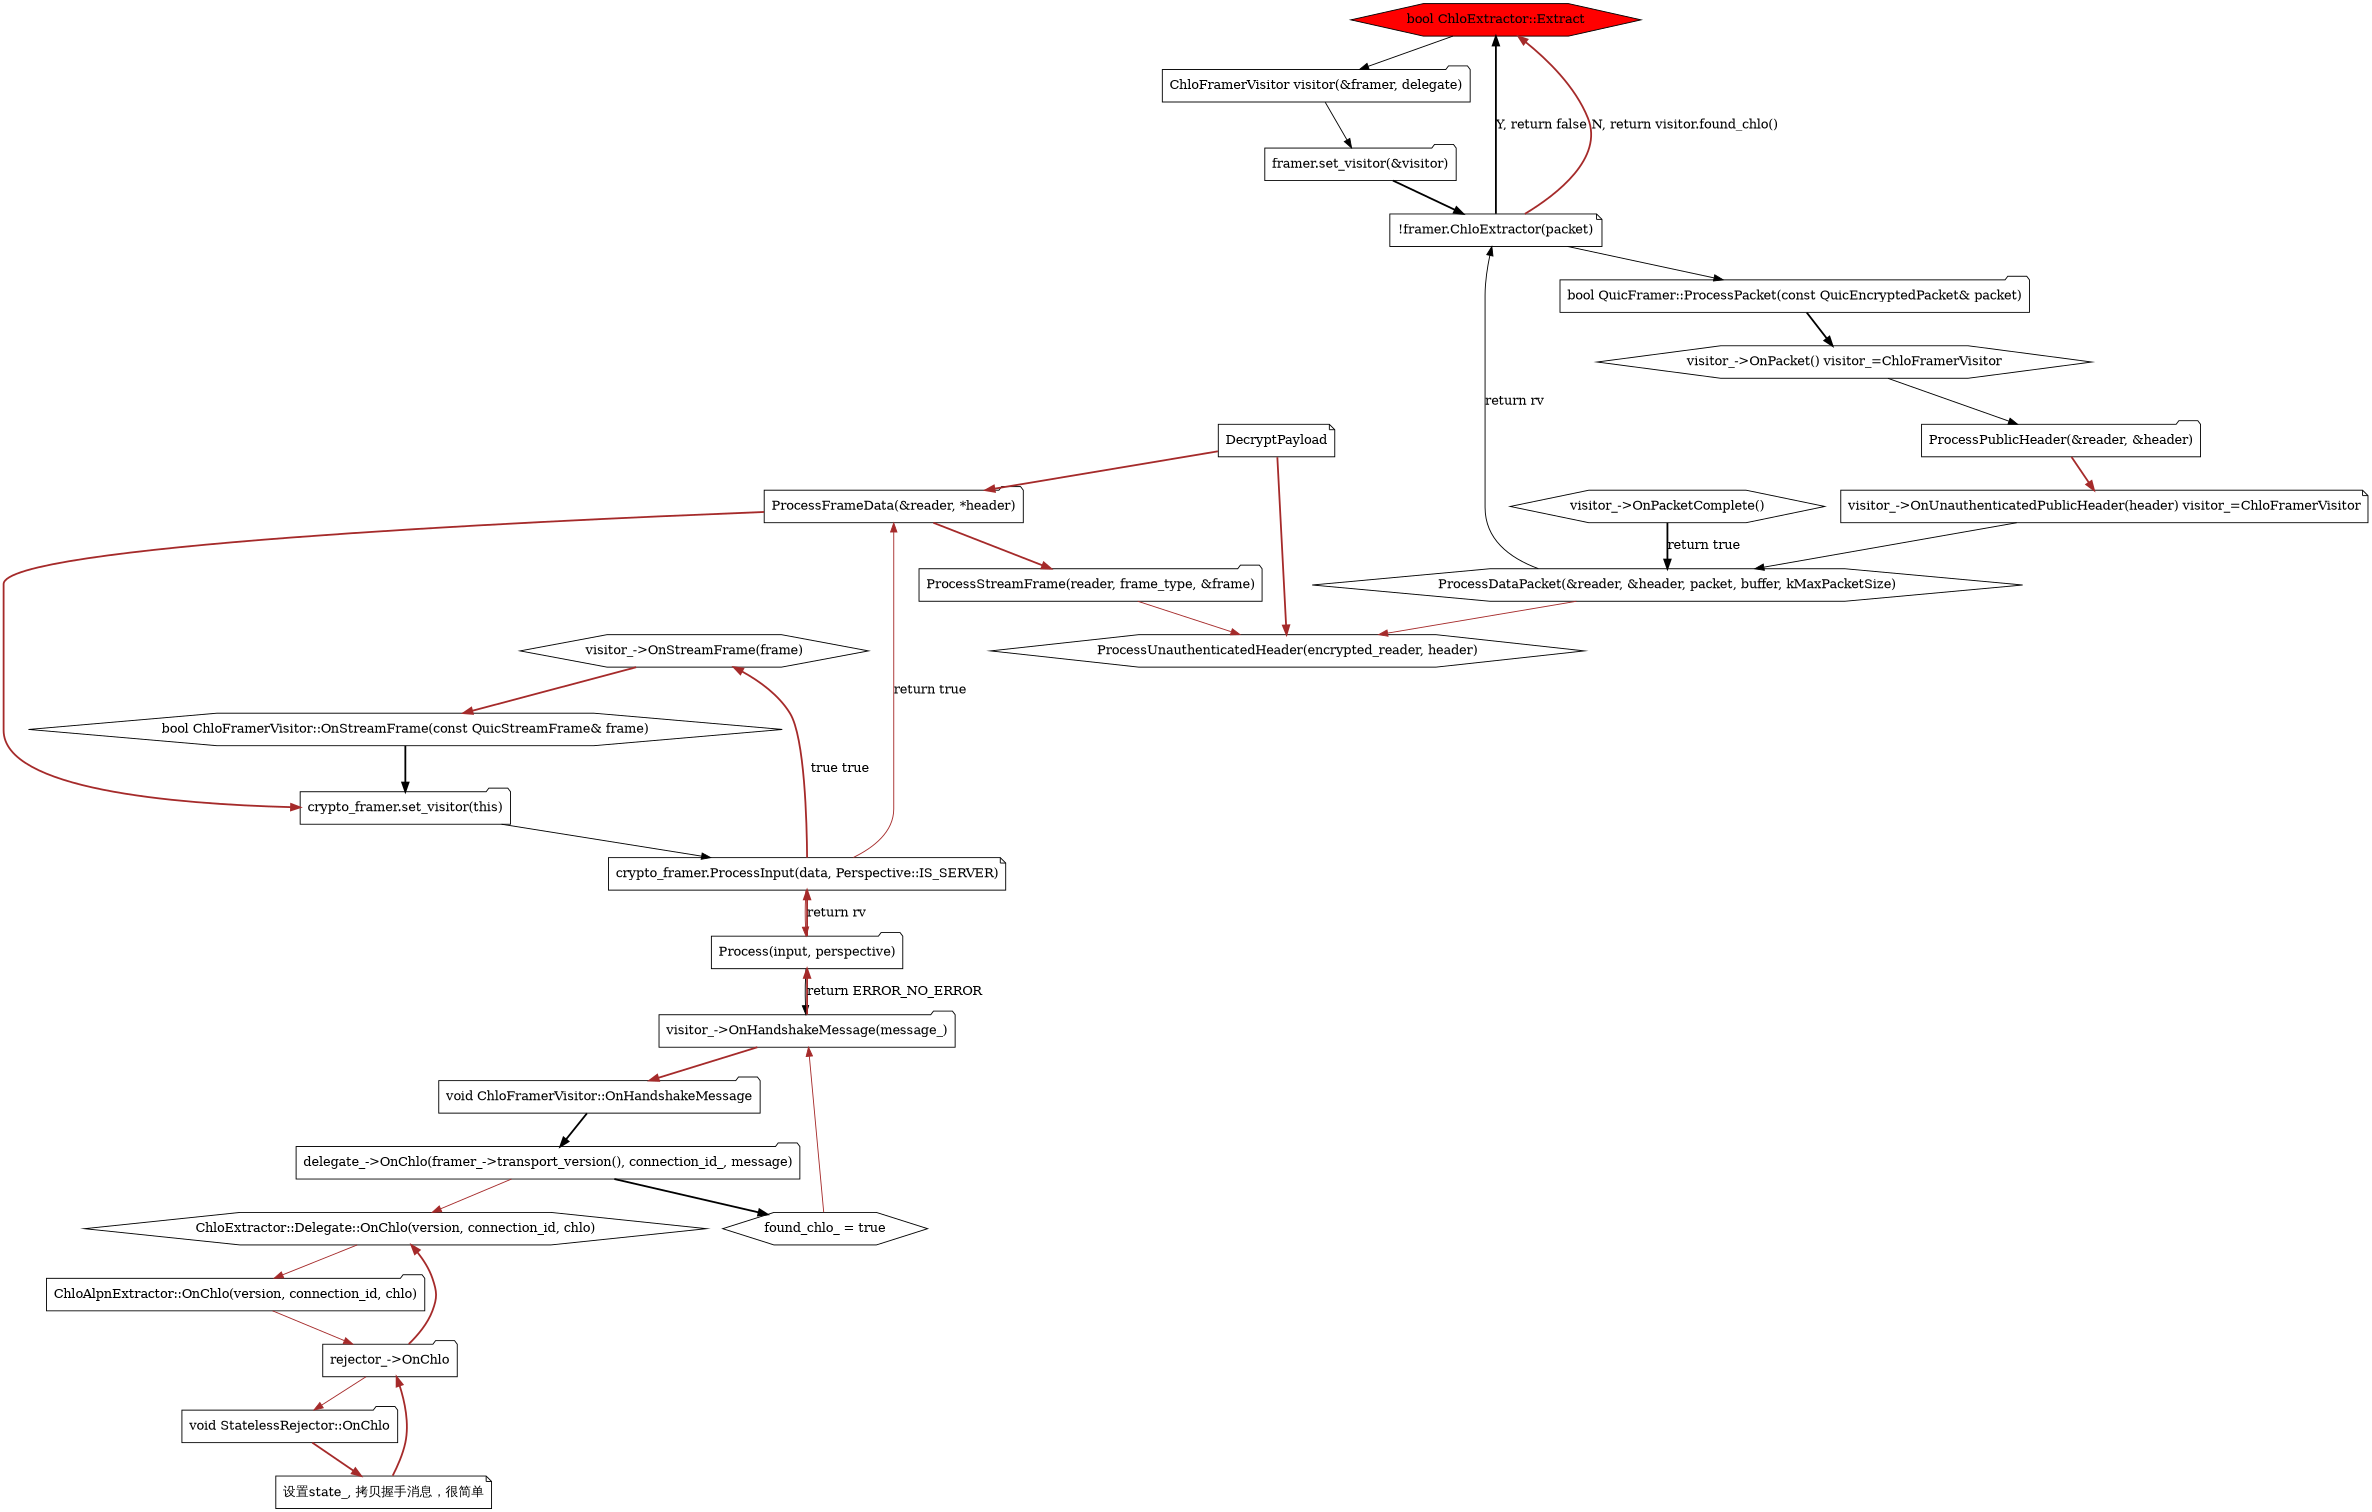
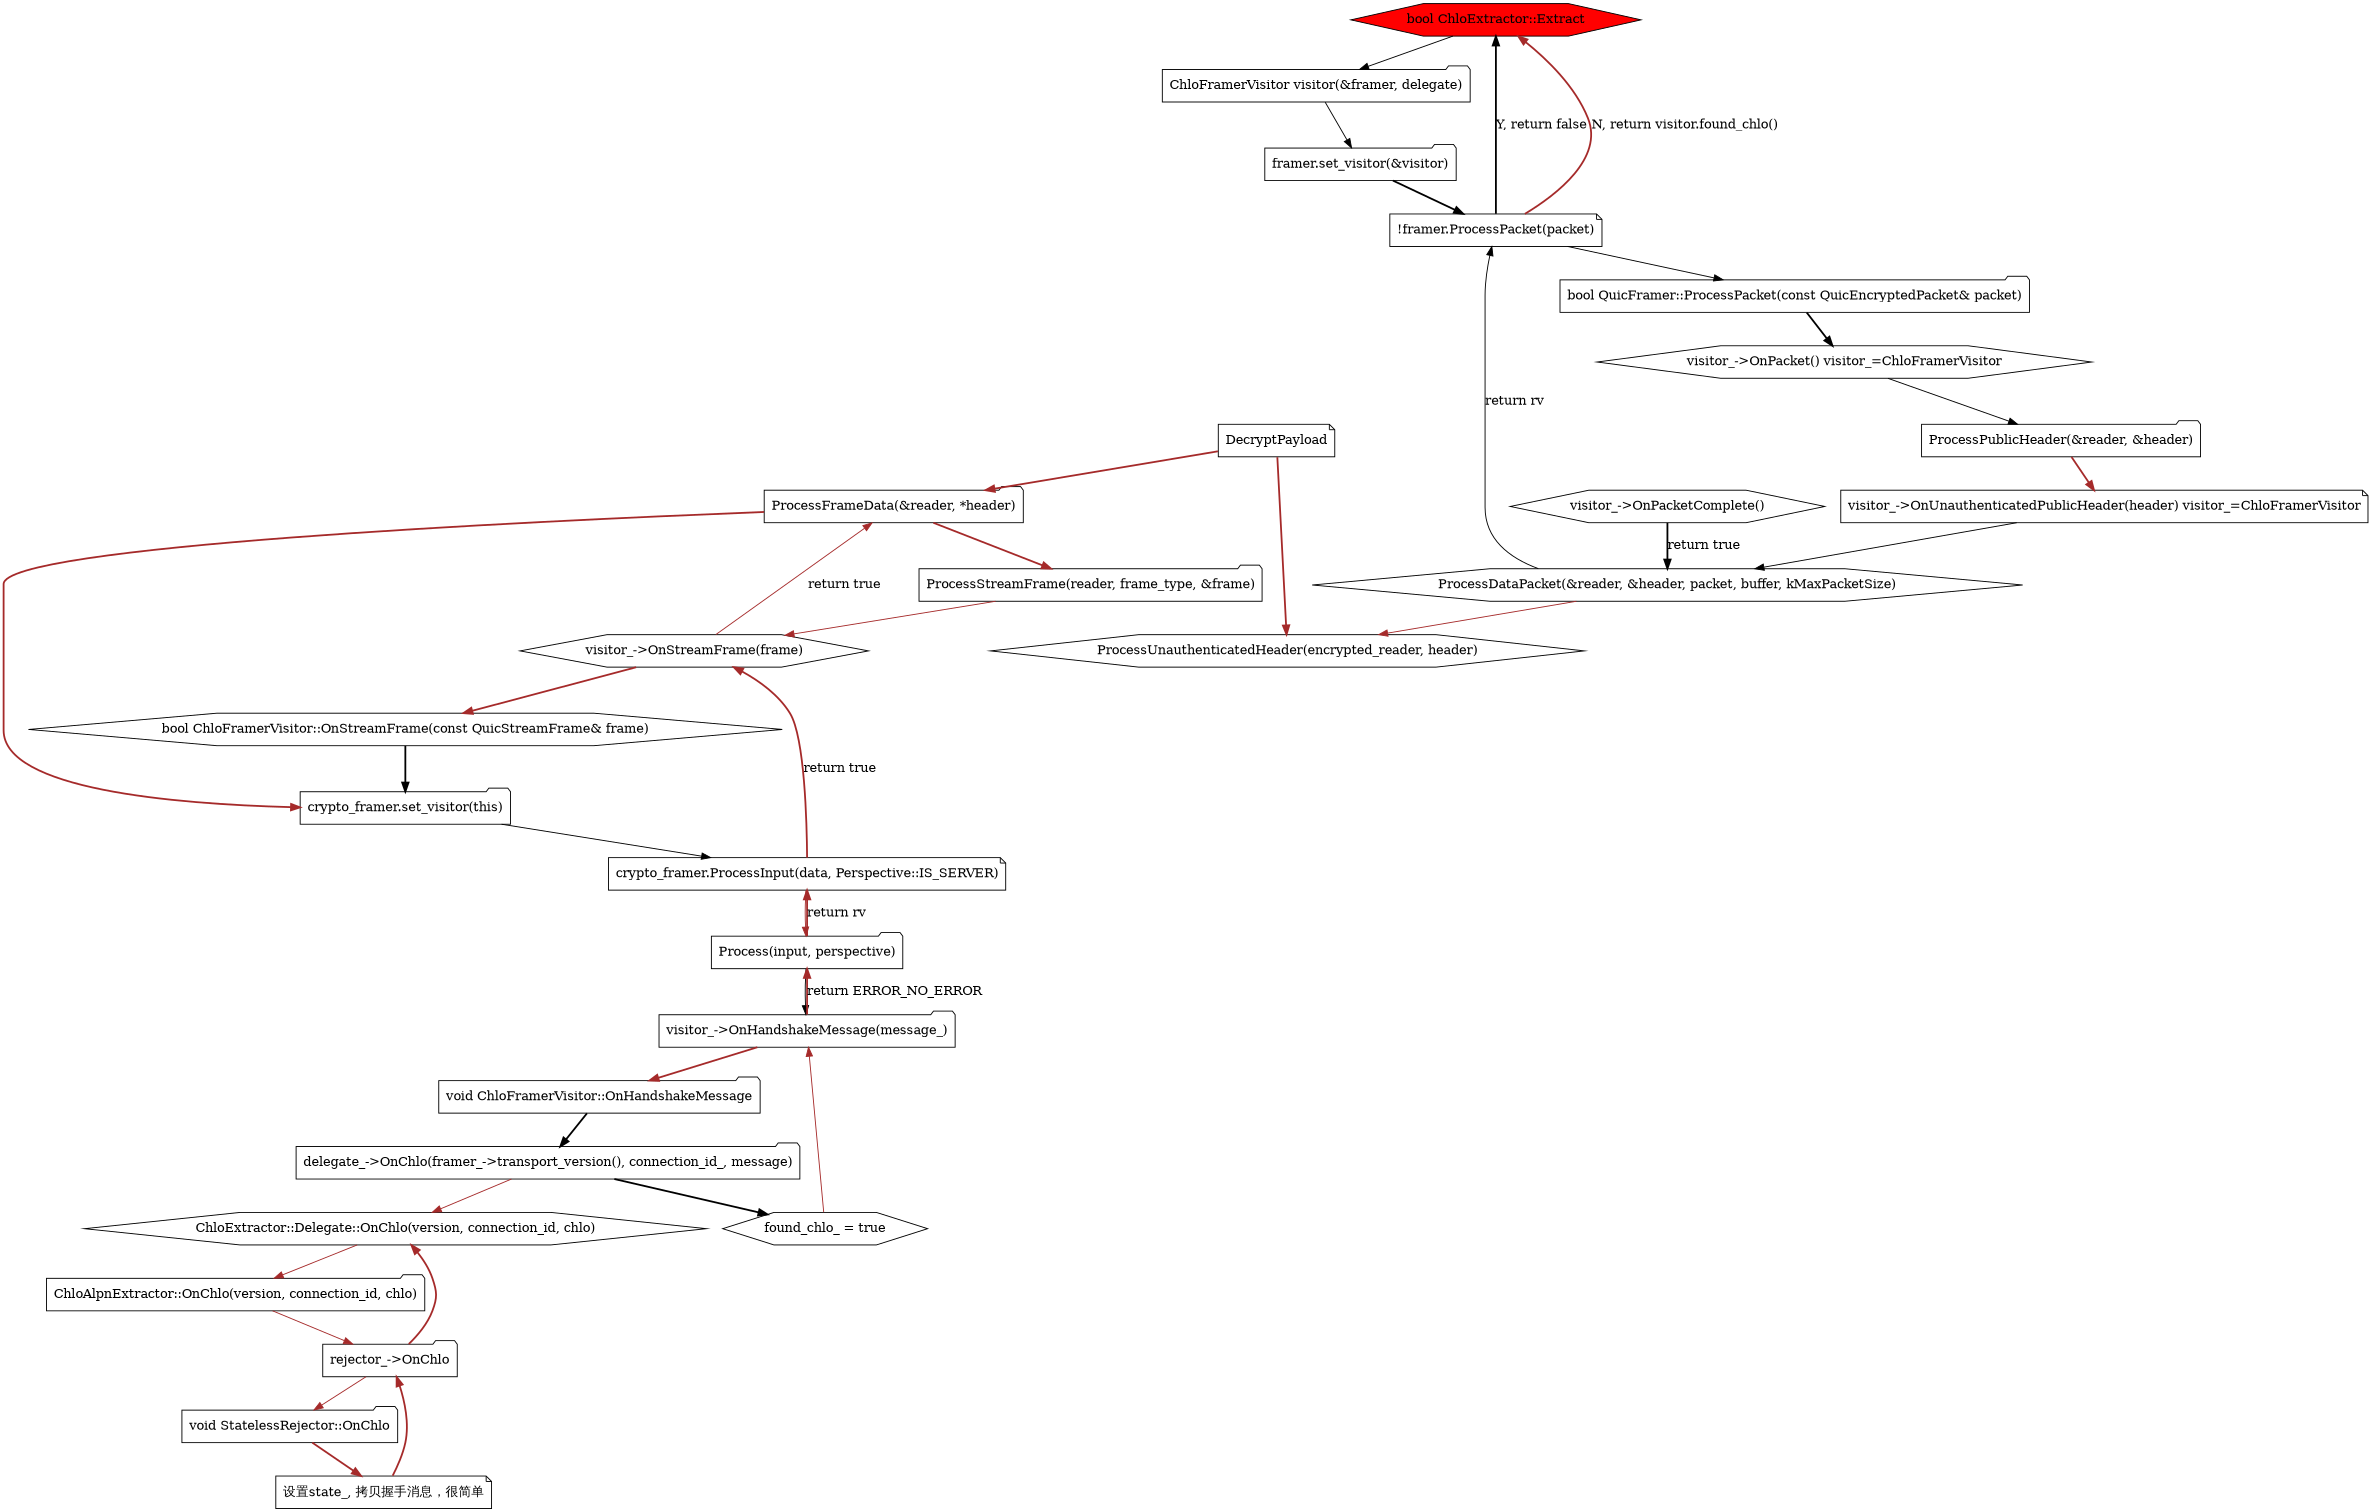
  digraph {
    node [shape=folder]
    edge [color=brown style=bold]
    "bool ChloExtractor::Extract" [fillcolor=red shape=hexagon style=filled]
    "ChloFramerVisitor visitor(&framer, delegate)"
    "framer.set_visitor(&visitor)"
-   "!framer.ProcessPacket(packet)" [shape=note label="!framer.ChloExtractor(packet)"]
+   "!framer.ProcessPacket(packet)" [shape=note]
    "bool QuicFramer::ProcessPacket(const QuicEncryptedPacket& packet)"
    "visitor_->OnPacket() visitor_=ChloFramerVisitor" [shape=hexagon]
    "ProcessPublicHeader(&reader, &header)"
    "visitor_->OnUnauthenticatedPublicHeader(header) visitor_=ChloFramerVisitor" [shape=note]
    "ProcessDataPacket(&reader, &header, packet, buffer, kMaxPacketSize)" [shape=hexagon]
    "ProcessUnauthenticatedHeader(encrypted_reader, header)" [shape=hexagon]
    DecryptPayload [shape=note]
    "ProcessFrameData(&reader, *header)"
    "ProcessStreamFrame(reader, frame_type, &frame)"
    "crypto_framer.set_visitor(this)"
    "visitor_->OnPacketComplete()" [shape=hexagon]
    "visitor_->OnStreamFrame(frame)" [shape=hexagon]
    "bool ChloFramerVisitor::OnStreamFrame(const QuicStreamFrame& frame)" [shape=hexagon]
    "crypto_framer.ProcessInput(data, Perspective::IS_SERVER)" [shape=note]
    "Process(input, perspective)"
    "visitor_->OnHandshakeMessage(message_)"
    "void ChloFramerVisitor::OnHandshakeMessage"
    "delegate_->OnChlo(framer_->transport_version(), connection_id_, message)"
    "found_chlo_ = true" [shape=hexagon]
    "ChloExtractor::Delegate::OnChlo(version, connection_id, chlo)" [shape=hexagon]
    "ChloAlpnExtractor::OnChlo(version, connection_id, chlo)"
    "rejector_->OnChlo"
    "void StatelessRejector::OnChlo"
    "设置state_, 拷贝握手消息，很简单" [shape=note]
    "bool ChloExtractor::Extract" -> "ChloFramerVisitor visitor(&framer, delegate)" [color=black style=solid]
    "ChloFramerVisitor visitor(&framer, delegate)" -> "framer.set_visitor(&visitor)" [color=black style=solid]
    "framer.set_visitor(&visitor)" -> "!framer.ProcessPacket(packet)" [color=black]
    "!framer.ProcessPacket(packet)" -> "bool ChloExtractor::Extract" [color=black label="Y, return false"]
    "!framer.ProcessPacket(packet)" -> "bool ChloExtractor::Extract" [label="N, return visitor.found_chlo()"]
    "!framer.ProcessPacket(packet)" -> "bool QuicFramer::ProcessPacket(const QuicEncryptedPacket& packet)" [color=black style=solid]
    "bool QuicFramer::ProcessPacket(const QuicEncryptedPacket& packet)" -> "visitor_->OnPacket() visitor_=ChloFramerVisitor" [color=black]
    "visitor_->OnPacket() visitor_=ChloFramerVisitor" -> "ProcessPublicHeader(&reader, &header)" [color=black style=solid]
    "ProcessPublicHeader(&reader, &header)" -> "visitor_->OnUnauthenticatedPublicHeader(header) visitor_=ChloFramerVisitor"
    "visitor_->OnUnauthenticatedPublicHeader(header) visitor_=ChloFramerVisitor" -> "ProcessDataPacket(&reader, &header, packet, buffer, kMaxPacketSize)" [color=black style=solid]
    "ProcessDataPacket(&reader, &header, packet, buffer, kMaxPacketSize)" -> "!framer.ProcessPacket(packet)" [color=black label="return rv" style=solid]
    "ProcessDataPacket(&reader, &header, packet, buffer, kMaxPacketSize)" -> "ProcessUnauthenticatedHeader(encrypted_reader, header)" [style=solid]
    DecryptPayload -> "ProcessUnauthenticatedHeader(encrypted_reader, header)"
    DecryptPayload -> "ProcessFrameData(&reader, *header)"
    "ProcessFrameData(&reader, *header)" -> "ProcessStreamFrame(reader, frame_type, &frame)"
    "ProcessFrameData(&reader, *header)" -> "crypto_framer.set_visitor(this)"
-   "ProcessStreamFrame(reader, frame_type, &frame)" -> "ProcessUnauthenticatedHeader(encrypted_reader, header)" [style=solid]
+   "ProcessStreamFrame(reader, frame_type, &frame)" -> "visitor_->OnStreamFrame(frame)" [style=solid]
    "crypto_framer.set_visitor(this)" -> "crypto_framer.ProcessInput(data, Perspective::IS_SERVER)" [color=black style=solid]
    "visitor_->OnPacketComplete()" -> "ProcessDataPacket(&reader, &header, packet, buffer, kMaxPacketSize)" [color=black label="return true"]
-   "crypto_framer.ProcessInput(data, Perspective::IS_SERVER)" -> "ProcessFrameData(&reader, *header)" [label="return true" style=solid]
+   "visitor_->OnStreamFrame(frame)" -> "ProcessFrameData(&reader, *header)" [label="return true" style=solid]
    "visitor_->OnStreamFrame(frame)" -> "bool ChloFramerVisitor::OnStreamFrame(const QuicStreamFrame& frame)"
    "bool ChloFramerVisitor::OnStreamFrame(const QuicStreamFrame& frame)" -> "crypto_framer.set_visitor(this)" [color=black]
-   "crypto_framer.ProcessInput(data, Perspective::IS_SERVER)" -> "visitor_->OnStreamFrame(frame)" [label="true true"]
+   "crypto_framer.ProcessInput(data, Perspective::IS_SERVER)" -> "visitor_->OnStreamFrame(frame)" [label="return true"]
    "crypto_framer.ProcessInput(data, Perspective::IS_SERVER)" -> "Process(input, perspective)" [style=solid]
    "Process(input, perspective)" -> "crypto_framer.ProcessInput(data, Perspective::IS_SERVER)" [label="return rv"]
    "Process(input, perspective)" -> "visitor_->OnHandshakeMessage(message_)" [color=black style=solid]
    "visitor_->OnHandshakeMessage(message_)" -> "Process(input, perspective)" [label="return ERROR_NO_ERROR"]
    "visitor_->OnHandshakeMessage(message_)" -> "void ChloFramerVisitor::OnHandshakeMessage"
    "void ChloFramerVisitor::OnHandshakeMessage" -> "delegate_->OnChlo(framer_->transport_version(), connection_id_, message)" [color=black]
    "delegate_->OnChlo(framer_->transport_version(), connection_id_, message)" -> "found_chlo_ = true" [color=black]
    "delegate_->OnChlo(framer_->transport_version(), connection_id_, message)" -> "ChloExtractor::Delegate::OnChlo(version, connection_id, chlo)" [style=solid]
    "found_chlo_ = true" -> "visitor_->OnHandshakeMessage(message_)" [style=solid]
    "ChloExtractor::Delegate::OnChlo(version, connection_id, chlo)" -> "ChloAlpnExtractor::OnChlo(version, connection_id, chlo)" [style=solid]
    "ChloAlpnExtractor::OnChlo(version, connection_id, chlo)" -> "rejector_->OnChlo" [style=solid]
    "rejector_->OnChlo" -> "ChloExtractor::Delegate::OnChlo(version, connection_id, chlo)"
    "rejector_->OnChlo" -> "void StatelessRejector::OnChlo" [style=solid]
    "void StatelessRejector::OnChlo" -> "设置state_, 拷贝握手消息，很简单"
    "设置state_, 拷贝握手消息，很简单" -> "rejector_->OnChlo"
  }
